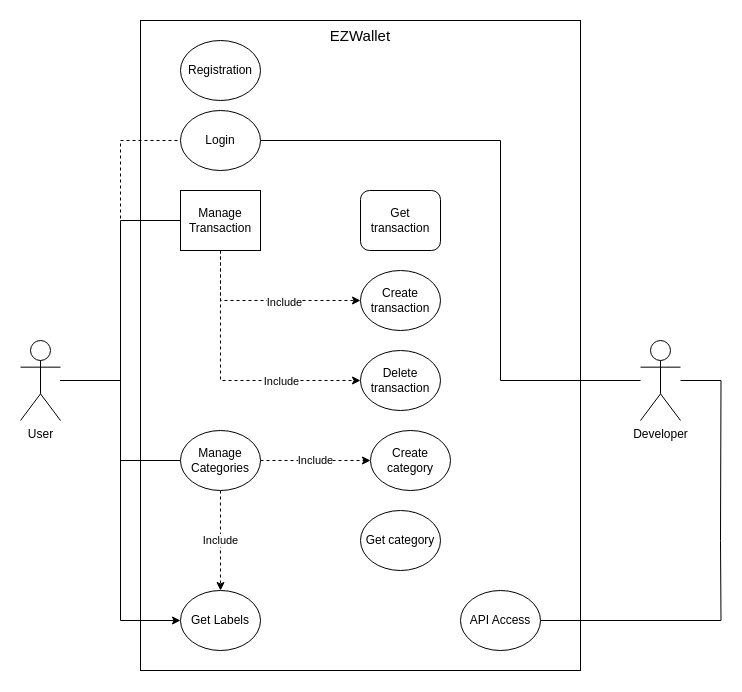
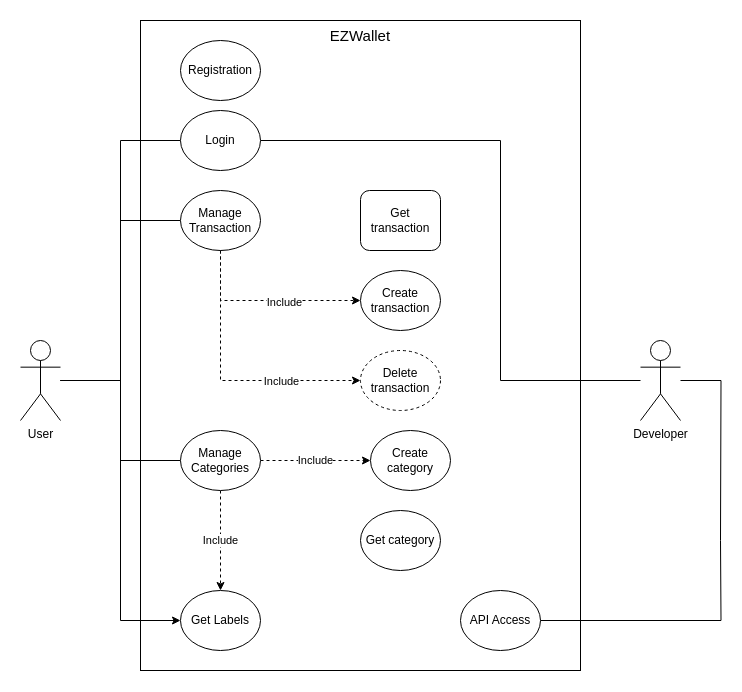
  <mxCell id="0" />
  <mxCell id="1" parent="0" />
- <mxCell id="2" style="edgeStyle=orthogonalEdgeStyle;rounded=0;orthogonalLoop=1;jettySize=auto;html=1;entryX=0;entryY=0.5;entryDx=0;entryDy=0;endArrow=none;endFill=0;dashed=1;" parent="1" source="6" target="11" edge="1"><mxGeometry relative="1" as="geometry" /></mxCell>
+ <mxCell id="2" style="edgeStyle=orthogonalEdgeStyle;rounded=0;orthogonalLoop=1;jettySize=auto;html=1;entryX=0;entryY=0.5;entryDx=0;entryDy=0;endArrow=none;endFill=0;" parent="1" source="6" target="11" edge="1"><mxGeometry relative="1" as="geometry" /></mxCell>
  <mxCell id="3" style="edgeStyle=orthogonalEdgeStyle;rounded=0;orthogonalLoop=1;jettySize=auto;html=1;entryX=0;entryY=0.5;entryDx=0;entryDy=0;endArrow=none;endFill=0;" parent="1" source="6" target="14" edge="1"><mxGeometry relative="1" as="geometry" /></mxCell>
  <mxCell id="4" style="edgeStyle=orthogonalEdgeStyle;rounded=0;orthogonalLoop=1;jettySize=auto;html=1;entryX=0;entryY=0.5;entryDx=0;entryDy=0;endArrow=none;endFill=0;" parent="1" source="6" target="19" edge="1"><mxGeometry relative="1" as="geometry" /></mxCell>
  <mxCell id="5" style="edgeStyle=orthogonalEdgeStyle;rounded=0;orthogonalLoop=1;jettySize=auto;html=1;entryX=0;entryY=0.5;entryDx=0;entryDy=0;" parent="1" source="6" target="27" edge="1"><mxGeometry relative="1" as="geometry" /></mxCell>
  <mxCell id="6" value="User" style="shape=umlActor;verticalLabelPosition=bottom;verticalAlign=top;html=1;outlineConnect=0;" parent="1" vertex="1"><mxGeometry x="20" y="340" width="40" height="80" as="geometry" /></mxCell>
  <mxCell id="7" style="edgeStyle=orthogonalEdgeStyle;rounded=0;orthogonalLoop=1;jettySize=auto;html=1;endArrow=none;endFill=0;" parent="1" source="9" edge="1"><mxGeometry relative="1" as="geometry"><mxPoint x="720" y="540" as="targetPoint" /></mxGeometry></mxCell>
  <mxCell id="8" style="edgeStyle=orthogonalEdgeStyle;rounded=0;orthogonalLoop=1;jettySize=auto;html=1;entryX=1;entryY=0.5;entryDx=0;entryDy=0;endArrow=none;endFill=0;" edge="1" parent="1" source="9" target="11"><mxGeometry relative="1" as="geometry"><Array as="points"><mxPoint x="500" y="380" /><mxPoint x="500" y="140" /></Array></mxGeometry></mxCell>
  <mxCell id="9" value="Developer" style="shape=umlActor;verticalLabelPosition=bottom;verticalAlign=top;html=1;outlineConnect=0;" parent="1" vertex="1"><mxGeometry x="640" y="340" width="40" height="80" as="geometry" /></mxCell>
  <mxCell id="10" value="&lt;font style=&quot;font-size: 15px;&quot;&gt;EZWallet&lt;/font&gt;" style="rounded=0;whiteSpace=wrap;html=1;horizontal=1;verticalAlign=top;fillColor=none;" parent="1" vertex="1"><mxGeometry x="140" y="20" width="440" height="650" as="geometry" /></mxCell>
  <mxCell id="11" value="Login" style="ellipse;whiteSpace=wrap;html=1;" parent="1" vertex="1"><mxGeometry x="180" y="110" width="80" height="60" as="geometry" /></mxCell>
  <mxCell id="12" style="edgeStyle=orthogonalEdgeStyle;rounded=0;orthogonalLoop=1;jettySize=auto;html=1;exitX=0.5;exitY=1;exitDx=0;exitDy=0;entryX=0;entryY=0.5;entryDx=0;entryDy=0;dashed=1;" parent="1" source="14" target="16" edge="1"><mxGeometry relative="1" as="geometry" /></mxCell>
  <mxCell id="13" value="Include" style="edgeLabel;html=1;align=center;verticalAlign=middle;resizable=0;points=[];" parent="12" vertex="1" connectable="0"><mxGeometry x="0.185" y="-1" relative="1" as="geometry"><mxPoint as="offset" /></mxGeometry></mxCell>
- <mxCell id="14" value="Manage Transaction" style="whiteSpace=wrap;html=1;rounded=0;" parent="1" vertex="1"><mxGeometry x="180" y="190" width="80" height="60" as="geometry" /></mxCell>
+ <mxCell id="14" value="Manage Transaction" style="ellipse;whiteSpace=wrap;html=1;" parent="1" vertex="1"><mxGeometry x="180" y="190" width="80" height="60" as="geometry" /></mxCell>
  <mxCell id="15" value="Get transaction" style="whiteSpace=wrap;html=1;rounded=1;" parent="1" vertex="1"><mxGeometry x="360" y="190" width="80" height="60" as="geometry" /></mxCell>
  <mxCell id="16" value="Create transaction" style="ellipse;whiteSpace=wrap;html=1;" parent="1" vertex="1"><mxGeometry x="360" y="270" width="80" height="60" as="geometry" /></mxCell>
  <mxCell id="17" value="Include" style="edgeStyle=orthogonalEdgeStyle;rounded=0;orthogonalLoop=1;jettySize=auto;html=1;endArrow=classic;endFill=1;dashed=1;" parent="1" source="19" target="25" edge="1"><mxGeometry relative="1" as="geometry" /></mxCell>
  <mxCell id="18" value="Include" style="edgeStyle=orthogonalEdgeStyle;rounded=0;orthogonalLoop=1;jettySize=auto;html=1;exitX=0.5;exitY=1;exitDx=0;exitDy=0;dashed=1;" parent="1" source="19" target="27" edge="1"><mxGeometry relative="1" as="geometry" /></mxCell>
  <mxCell id="19" value="Manage Categories" style="ellipse;whiteSpace=wrap;html=1;" parent="1" vertex="1"><mxGeometry x="180" y="430" width="80" height="60" as="geometry" /></mxCell>
  <mxCell id="20" style="edgeStyle=orthogonalEdgeStyle;rounded=0;orthogonalLoop=1;jettySize=auto;html=1;endArrow=none;endFill=0;" parent="1" source="21" edge="1"><mxGeometry relative="1" as="geometry"><mxPoint x="720" y="540" as="targetPoint" /></mxGeometry></mxCell>
  <mxCell id="21" value="API Access" style="ellipse;whiteSpace=wrap;html=1;" parent="1" vertex="1"><mxGeometry x="460" y="590" width="80" height="60" as="geometry" /></mxCell>
- <mxCell id="22" value="Delete transaction" style="ellipse;whiteSpace=wrap;html=1;" parent="1" vertex="1"><mxGeometry x="360" y="350" width="80" height="60" as="geometry" /></mxCell>
+ <mxCell id="22" value="Delete transaction" style="ellipse;whiteSpace=wrap;html=1;dashed=1;" parent="1" vertex="1"><mxGeometry x="360" y="350" width="80" height="60" as="geometry" /></mxCell>
  <mxCell id="23" style="edgeStyle=orthogonalEdgeStyle;rounded=0;orthogonalLoop=1;jettySize=auto;html=1;exitX=0.5;exitY=1;exitDx=0;exitDy=0;entryX=0;entryY=0.5;entryDx=0;entryDy=0;dashed=1;" parent="1" source="14" target="22" edge="1"><mxGeometry relative="1" as="geometry"><mxPoint x="230" y="260" as="sourcePoint" /><mxPoint x="370" y="310" as="targetPoint" /><Array as="points"><mxPoint x="220" y="380" /></Array></mxGeometry></mxCell>
  <mxCell id="24" value="Include" style="edgeLabel;html=1;align=center;verticalAlign=middle;resizable=0;points=[];" parent="23" vertex="1" connectable="0"><mxGeometry x="0.185" y="-1" relative="1" as="geometry"><mxPoint x="30" y="-1" as="offset" /></mxGeometry></mxCell>
  <mxCell id="25" value="Create category" style="ellipse;whiteSpace=wrap;html=1;" parent="1" vertex="1"><mxGeometry x="370" y="430" width="80" height="60" as="geometry" /></mxCell>
  <mxCell id="26" value="Get category" style="ellipse;whiteSpace=wrap;html=1;" parent="1" vertex="1"><mxGeometry x="360" y="510" width="80" height="60" as="geometry" /></mxCell>
  <mxCell id="27" value="Get Labels" style="ellipse;whiteSpace=wrap;html=1;" parent="1" vertex="1"><mxGeometry x="180" y="590" width="80" height="60" as="geometry" /></mxCell>
  <mxCell id="28" value="Registration" style="ellipse;whiteSpace=wrap;html=1;" parent="1" vertex="1"><mxGeometry x="180" y="40" width="80" height="60" as="geometry" /></mxCell>
